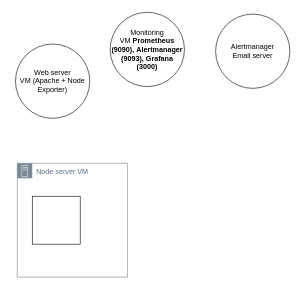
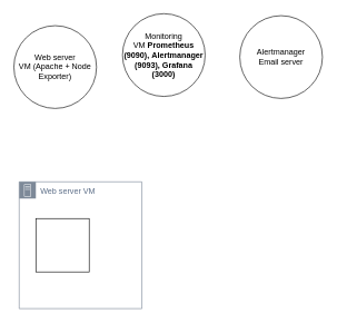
  <mxCell id="0" />
  <mxCell id="1" parent="0" />
- <mxCell id="2" value="&lt;font style=&quot;color: light-dark(rgb(0, 0, 0), rgb(0, 0, 0));&quot;&gt;Web server VM&amp;nbsp;(Apache + Node Exporter)&lt;/font&gt;" style="ellipse;whiteSpace=wrap;html=1;aspect=fixed;fillColor=light-dark(#FFFFFF,#FFFFFF);perimeterSpacing=0;strokeColor=light-dark(#000000,#000000);" vertex="1" parent="1"><mxGeometry x="25" y="73" width="124" height="124" as="geometry" /></mxCell>
+ <mxCell id="2" value="&lt;font style=&quot;color: light-dark(rgb(0, 0, 0), rgb(0, 0, 0));&quot;&gt;Web server VM&amp;nbsp;(Apache + Node Exporter)&lt;/font&gt;" style="ellipse;whiteSpace=wrap;html=1;aspect=fixed;fillColor=light-dark(#FFFFFF,#FFFFFF);perimeterSpacing=0;strokeColor=light-dark(#000000,#000000);" vertex="1" parent="1"><mxGeometry x="20" y="38" width="124" height="124" as="geometry" /></mxCell>
  <mxCell id="3" value="&lt;font style=&quot;color: light-dark(rgb(0, 0, 0), rgb(0, 0, 0));&quot;&gt;Monitoring VM&amp;nbsp;&lt;/font&gt;&lt;strong style=&quot;background-color: transparent; color: light-dark(rgb(0, 0, 0), rgb(255, 255, 255));&quot; data-end=&quot;906&quot; data-start=&quot;885&quot;&gt;&lt;font style=&quot;color: light-dark(rgb(0, 0, 0), rgb(0, 0, 0));&quot;&gt;Prometheus (9090),&amp;nbsp;&lt;/font&gt;&lt;/strong&gt;&lt;strong style=&quot;background-color: transparent; color: light-dark(rgb(0, 0, 0), rgb(255, 255, 255));&quot; data-end=&quot;941&quot; data-start=&quot;918&quot;&gt;&lt;font style=&quot;color: light-dark(rgb(0, 0, 0), rgb(0, 0, 0));&quot;&gt;Alertmanager (9093),&amp;nbsp;&lt;/font&gt;&lt;/strong&gt;&lt;strong style=&quot;background-color: transparent; color: light-dark(rgb(0, 0, 0), rgb(255, 255, 255));&quot; data-end=&quot;971&quot; data-start=&quot;953&quot;&gt;&lt;font style=&quot;color: light-dark(rgb(0, 0, 0), rgb(0, 0, 0));&quot;&gt;Grafana (3000)&lt;/font&gt;&lt;/strong&gt;" style="ellipse;whiteSpace=wrap;html=1;aspect=fixed;fillColor=light-dark(#FFFFFF,#FFFFFF);perimeterSpacing=0;strokeColor=light-dark(#000000,#000000);" vertex="1" parent="1"><mxGeometry x="183" y="20" width="124" height="124" as="geometry" /></mxCell>
  <mxCell id="4" value="&lt;font style=&quot;color: light-dark(rgb(0, 0, 0), rgb(0, 0, 0));&quot;&gt;Alertmanager&lt;/font&gt;&lt;div&gt;&lt;font style=&quot;color: light-dark(rgb(0, 0, 0), rgb(0, 0, 0));&quot;&gt;Email server&lt;/font&gt;&lt;/div&gt;" style="ellipse;whiteSpace=wrap;html=1;aspect=fixed;fillColor=light-dark(#FFFFFF,#FFFFFF);perimeterSpacing=0;strokeColor=light-dark(#000000,#000000);" vertex="1" parent="1"><mxGeometry x="359" y="23" width="124" height="124" as="geometry" /></mxCell>
- <mxCell id="5" value="Node server VM" style="points=[[0,0],[0.25,0],[0.5,0],[0.75,0],[1,0],[1,0.25],[1,0.5],[1,0.75],[1,1],[0.75,1],[0.5,1],[0.25,1],[0,1],[0,0.75],[0,0.5],[0,0.25]];outlineConnect=0;gradientColor=none;html=1;whiteSpace=wrap;fontSize=12;fontStyle=0;container=1;pointerEvents=0;collapsible=0;recursiveResize=0;shape=mxgraph.aws4.group;grIcon=mxgraph.aws4.group_on_premise;strokeColor=#7D8998;fillColor=none;verticalAlign=top;align=left;spacingLeft=30;fontColor=#5A6C86;dashed=0;" vertex="1" parent="1"><mxGeometry x="28" y="272" width="184" height="190" as="geometry" /></mxCell>
+ <mxCell id="5" value="Web server VM" style="points=[[0,0],[0.25,0],[0.5,0],[0.75,0],[1,0],[1,0.25],[1,0.5],[1,0.75],[1,1],[0.75,1],[0.5,1],[0.25,1],[0,1],[0,0.75],[0,0.5],[0,0.25]];outlineConnect=0;gradientColor=none;html=1;whiteSpace=wrap;fontSize=12;fontStyle=0;container=1;pointerEvents=0;collapsible=0;recursiveResize=0;shape=mxgraph.aws4.group;grIcon=mxgraph.aws4.group_on_premise;strokeColor=#7D8998;fillColor=none;verticalAlign=top;align=left;spacingLeft=30;fontColor=#5A6C86;dashed=0;" vertex="1" parent="1"><mxGeometry x="28" y="272" width="184" height="190" as="geometry" /></mxCell>
  <mxCell id="6" value="" style="whiteSpace=wrap;html=1;aspect=fixed;" vertex="1" parent="5"><mxGeometry x="25" y="55" width="80" height="80" as="geometry" /></mxCell>
